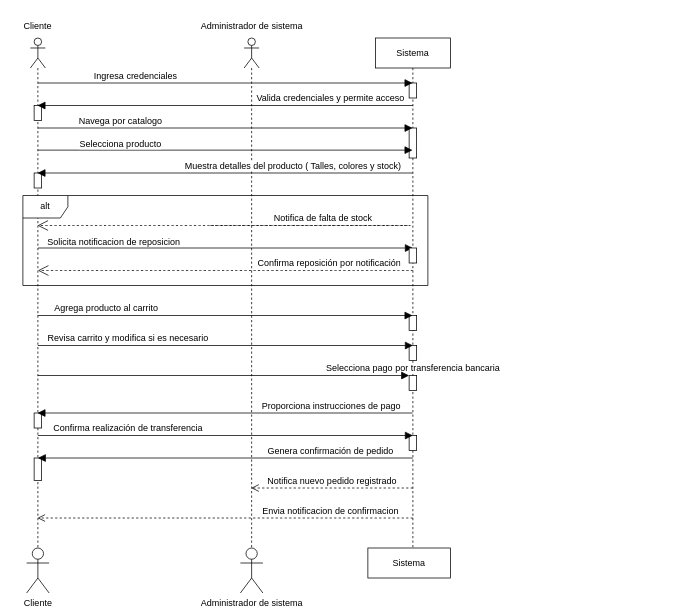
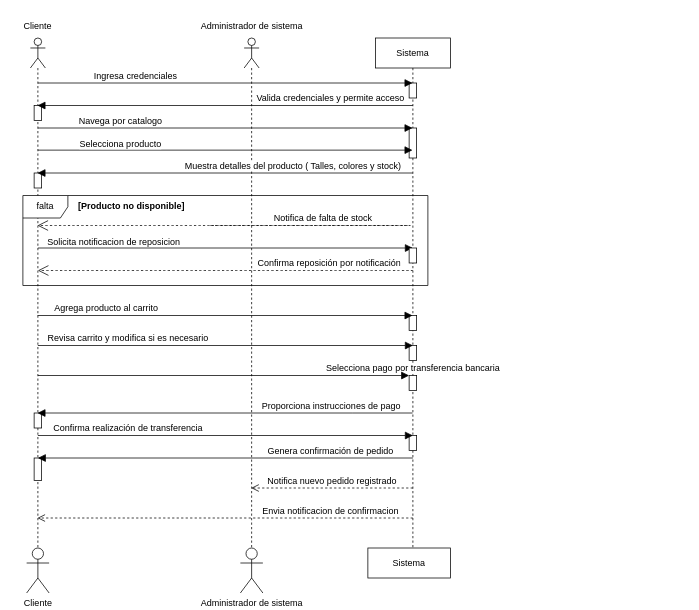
  <mxCell id="0" />
  <mxCell id="1" parent="0" />
  <mxCell id="2" value="" style="shape=umlLifeline;perimeter=lifelinePerimeter;whiteSpace=wrap;html=1;container=1;dropTarget=0;collapsible=0;recursiveResize=0;outlineConnect=0;portConstraint=eastwest;newEdgeStyle={&quot;curved&quot;:0,&quot;rounded&quot;:0};participant=umlActor;" vertex="1" parent="1"><mxGeometry x="325" y="50" width="20" height="680" as="geometry" /></mxCell>
  <mxCell id="3" value="" style="shape=umlLifeline;perimeter=lifelinePerimeter;whiteSpace=wrap;html=1;container=1;dropTarget=0;collapsible=0;recursiveResize=0;outlineConnect=0;portConstraint=eastwest;newEdgeStyle={&quot;curved&quot;:0,&quot;rounded&quot;:0};participant=umlActor;" vertex="1" parent="1"><mxGeometry x="40" y="50" width="20" height="680" as="geometry" /></mxCell>
  <mxCell id="4" value="" style="html=1;points=[[0,0,0,0,5],[0,1,0,0,-5],[1,0,0,0,5],[1,1,0,0,-5]];perimeter=orthogonalPerimeter;outlineConnect=0;targetShapes=umlLifeline;portConstraint=eastwest;newEdgeStyle={&quot;curved&quot;:0,&quot;rounded&quot;:0};" vertex="1" parent="3"><mxGeometry x="5" y="500" width="10" height="20" as="geometry" /></mxCell>
  <mxCell id="5" value="" style="html=1;points=[[0,0,0,0,5],[0,1,0,0,-5],[1,0,0,0,5],[1,1,0,0,-5]];perimeter=orthogonalPerimeter;outlineConnect=0;targetShapes=umlLifeline;portConstraint=eastwest;newEdgeStyle={&quot;curved&quot;:0,&quot;rounded&quot;:0};" vertex="1" parent="3"><mxGeometry x="5" y="90" width="10" height="20" as="geometry" /></mxCell>
  <mxCell id="6" value="" style="html=1;points=[[0,0,0,0,5],[0,1,0,0,-5],[1,0,0,0,5],[1,1,0,0,-5]];perimeter=orthogonalPerimeter;outlineConnect=0;targetShapes=umlLifeline;portConstraint=eastwest;newEdgeStyle={&quot;curved&quot;:0,&quot;rounded&quot;:0};" vertex="1" parent="3"><mxGeometry x="5" y="180" width="10" height="20" as="geometry" /></mxCell>
  <mxCell id="7" value="" style="html=1;points=[[0,0,0,0,5],[0,1,0,0,-5],[1,0,0,0,5],[1,1,0,0,-5]];perimeter=orthogonalPerimeter;outlineConnect=0;targetShapes=umlLifeline;portConstraint=eastwest;newEdgeStyle={&quot;curved&quot;:0,&quot;rounded&quot;:0};" vertex="1" parent="3"><mxGeometry x="5" y="560" width="10" height="30" as="geometry" /></mxCell>
  <mxCell id="8" value="Sistema" style="shape=umlLifeline;perimeter=lifelinePerimeter;whiteSpace=wrap;html=1;container=1;dropTarget=0;collapsible=0;recursiveResize=0;outlineConnect=0;portConstraint=eastwest;newEdgeStyle={&quot;curved&quot;:0,&quot;rounded&quot;:0};" vertex="1" parent="1"><mxGeometry x="500" y="50" width="100" height="680" as="geometry" /></mxCell>
  <mxCell id="9" value="" style="html=1;points=[[0,0,0,0,5],[0,1,0,0,-5],[1,0,0,0,5],[1,1,0,0,-5]];perimeter=orthogonalPerimeter;outlineConnect=0;targetShapes=umlLifeline;portConstraint=eastwest;newEdgeStyle={&quot;curved&quot;:0,&quot;rounded&quot;:0};" vertex="1" parent="8"><mxGeometry x="45" y="60" width="10" height="20" as="geometry" /></mxCell>
  <mxCell id="10" value="" style="html=1;points=[[0,0,0,0,5],[0,1,0,0,-5],[1,0,0,0,5],[1,1,0,0,-5]];perimeter=orthogonalPerimeter;outlineConnect=0;targetShapes=umlLifeline;portConstraint=eastwest;newEdgeStyle={&quot;curved&quot;:0,&quot;rounded&quot;:0};" vertex="1" parent="8"><mxGeometry x="45" y="370" width="10" height="20" as="geometry" /></mxCell>
  <mxCell id="11" value="" style="html=1;points=[[0,0,0,0,5],[0,1,0,0,-5],[1,0,0,0,5],[1,1,0,0,-5]];perimeter=orthogonalPerimeter;outlineConnect=0;targetShapes=umlLifeline;portConstraint=eastwest;newEdgeStyle={&quot;curved&quot;:0,&quot;rounded&quot;:0};" vertex="1" parent="8"><mxGeometry x="45" y="530" width="10" height="20" as="geometry" /></mxCell>
  <mxCell id="12" value="" style="html=1;points=[[0,0,0,0,5],[0,1,0,0,-5],[1,0,0,0,5],[1,1,0,0,-5]];perimeter=orthogonalPerimeter;outlineConnect=0;targetShapes=umlLifeline;portConstraint=eastwest;newEdgeStyle={&quot;curved&quot;:0,&quot;rounded&quot;:0};" vertex="1" parent="8"><mxGeometry x="45" y="120" width="10" height="40" as="geometry" /></mxCell>
  <mxCell id="13" value="" style="html=1;points=[[0,0,0,0,5],[0,1,0,0,-5],[1,0,0,0,5],[1,1,0,0,-5]];perimeter=orthogonalPerimeter;outlineConnect=0;targetShapes=umlLifeline;portConstraint=eastwest;newEdgeStyle={&quot;curved&quot;:0,&quot;rounded&quot;:0};" vertex="1" parent="8"><mxGeometry x="45" y="410" width="10" height="20" as="geometry" /></mxCell>
  <mxCell id="14" value="Ingresa credenciales" style="html=1;verticalAlign=bottom;endArrow=block;curved=0;rounded=0;fontSize=12;startSize=8;endSize=8;" edge="1" parent="1" target="8"><mxGeometry x="-0.479" width="80" relative="1" as="geometry"><mxPoint x="50" y="110" as="sourcePoint" /><mxPoint x="130" y="110" as="targetPoint" /><mxPoint as="offset" /></mxGeometry></mxCell>
  <mxCell id="15" value="Valida credenciales y permite acceso" style="html=1;verticalAlign=bottom;endArrow=block;curved=0;rounded=0;fontSize=12;startSize=8;endSize=8;" edge="1" parent="1" target="3"><mxGeometry x="-0.56" width="80" relative="1" as="geometry"><mxPoint x="550" y="140" as="sourcePoint" /><mxPoint x="440" y="140" as="targetPoint" /><mxPoint as="offset" /></mxGeometry></mxCell>
  <mxCell id="16" value="Navega por catalogo" style="html=1;verticalAlign=bottom;endArrow=block;curved=0;rounded=0;fontSize=12;startSize=8;endSize=8;" edge="1" parent="1" target="8"><mxGeometry x="-0.56" width="80" relative="1" as="geometry"><mxPoint x="50" y="170" as="sourcePoint" /><mxPoint x="130" y="170" as="targetPoint" /><mxPoint as="offset" /></mxGeometry></mxCell>
  <mxCell id="17" value="Selecciona producto" style="html=1;verticalAlign=bottom;endArrow=block;curved=0;rounded=0;fontSize=12;startSize=8;endSize=8;" edge="1" parent="1" target="8"><mxGeometry x="-0.56" width="80" relative="1" as="geometry"><mxPoint x="50" y="199.5" as="sourcePoint" /><mxPoint x="130" y="199.5" as="targetPoint" /><mxPoint y="1" as="offset" /></mxGeometry></mxCell>
  <mxCell id="18" value="Muestra detalles del producto ( Talles, colores y stock)" style="html=1;verticalAlign=bottom;endArrow=block;curved=0;rounded=0;fontSize=12;startSize=8;endSize=8;" edge="1" parent="1" target="3"><mxGeometry x="-0.361" width="80" relative="1" as="geometry"><mxPoint x="550" y="230" as="sourcePoint" /><mxPoint x="500" y="230" as="targetPoint" /><mxPoint as="offset" /></mxGeometry></mxCell>
- <mxCell id="19" value="alt" style="shape=umlFrame;whiteSpace=wrap;html=1;pointerEvents=0;" vertex="1" parent="1"><mxGeometry x="30" y="260" width="540" height="120" as="geometry" /></mxCell>
+ <mxCell id="19" value="falta" style="shape=umlFrame;whiteSpace=wrap;html=1;pointerEvents=0;" vertex="1" parent="1"><mxGeometry x="30" y="260" width="540" height="120" as="geometry" /></mxCell>
  <mxCell id="20" value="Notifica de falta de stock" style="endArrow=open;endSize=12;dashed=1;html=1;rounded=0;fontSize=12;curved=1;" edge="1" parent="1" target="3"><mxGeometry x="0.489" y="-10" width="160" relative="1" as="geometry"><mxPoint x="280" y="300" as="sourcePoint" /><mxPoint x="280" y="300" as="targetPoint" /><Array as="points"><mxPoint x="910" y="300" /></Array><mxPoint as="offset" /></mxGeometry></mxCell>
  <mxCell id="21" value="Solicita notificacion de reposicion" style="html=1;verticalAlign=bottom;endArrow=block;curved=0;rounded=0;fontSize=12;startSize=8;endSize=8;" edge="1" parent="1"><mxGeometry x="-0.598" width="80" relative="1" as="geometry"><mxPoint x="50" y="330" as="sourcePoint" /><mxPoint x="550" y="330" as="targetPoint" /><mxPoint y="1" as="offset" /></mxGeometry></mxCell>
  <mxCell id="22" value="Confirma reposición por notificación&lt;span style=&quot;background-color: light-dark(#ffffff, var(--ge-dark-color, #121212)); color: light-dark(rgb(0, 0, 0), rgb(255, 255, 255));&quot;&gt;&amp;nbsp;&lt;/span&gt;" style="endArrow=open;endSize=12;dashed=1;html=1;rounded=0;fontSize=12;curved=1;" edge="1" parent="1"><mxGeometry x="-0.56" y="-10" width="160" relative="1" as="geometry"><mxPoint x="550" y="360" as="sourcePoint" /><mxPoint x="50" y="360" as="targetPoint" /><mxPoint as="offset" /></mxGeometry></mxCell>
  <mxCell id="23" value="Agrega producto al carrito" style="html=1;verticalAlign=bottom;endArrow=block;curved=0;rounded=0;fontSize=12;startSize=8;endSize=8;" edge="1" parent="1" target="8"><mxGeometry x="-0.638" width="80" relative="1" as="geometry"><mxPoint x="49.5" y="420" as="sourcePoint" /><mxPoint x="370" y="420" as="targetPoint" /><mxPoint as="offset" /></mxGeometry></mxCell>
  <mxCell id="24" value="Revisa carrito y modifica si es necesario" style="html=1;verticalAlign=bottom;endArrow=block;curved=0;rounded=0;fontSize=12;startSize=8;endSize=8;" edge="1" parent="1"><mxGeometry x="-0.52" width="80" relative="1" as="geometry"><mxPoint x="50" y="460" as="sourcePoint" /><mxPoint x="550" y="460" as="targetPoint" /><mxPoint as="offset" /></mxGeometry></mxCell>
  <mxCell id="25" value="Selecciona pago por transferencia bancaria" style="html=1;verticalAlign=bottom;endArrow=block;curved=0;rounded=0;fontSize=12;startSize=8;endSize=8;" edge="1" parent="1" source="39"><mxGeometry x="-0.52" width="80" relative="1" as="geometry"><mxPoint x="50" y="500" as="sourcePoint" /><mxPoint x="550" y="500" as="targetPoint" /><mxPoint as="offset" /></mxGeometry></mxCell>
  <mxCell id="26" value="Proporciona instrucciones de pago" style="html=1;verticalAlign=bottom;endArrow=block;curved=0;rounded=0;fontSize=12;startSize=8;endSize=8;" edge="1" parent="1" source="8" target="3"><mxGeometry x="-0.562" width="80" relative="1" as="geometry"><mxPoint x="290" y="460" as="sourcePoint" /><mxPoint x="290" y="460" as="targetPoint" /><Array as="points"><mxPoint x="470" y="550" /></Array><mxPoint as="offset" /></mxGeometry></mxCell>
  <mxCell id="27" value="Confirma realización de transferencia" style="html=1;verticalAlign=bottom;endArrow=block;curved=0;rounded=0;fontSize=12;startSize=8;endSize=8;" edge="1" parent="1"><mxGeometry x="-0.52" width="80" relative="1" as="geometry"><mxPoint x="50" y="580" as="sourcePoint" /><mxPoint x="550" y="580" as="targetPoint" /><mxPoint as="offset" /></mxGeometry></mxCell>
  <mxCell id="28" value="Genera confirmación de pedido" style="html=1;verticalAlign=bottom;endArrow=block;curved=0;rounded=0;fontSize=12;startSize=8;endSize=8;" edge="1" parent="1"><mxGeometry x="-0.56" width="80" relative="1" as="geometry"><mxPoint x="550" y="610" as="sourcePoint" /><mxPoint x="50" y="610" as="targetPoint" /><mxPoint as="offset" /></mxGeometry></mxCell>
  <mxCell id="29" value="Notifica nuevo pedido registrado" style="html=1;verticalAlign=bottom;endArrow=open;dashed=1;endSize=8;curved=0;rounded=0;fontSize=12;" edge="1" parent="1" target="2"><mxGeometry relative="1" as="geometry"><mxPoint x="550" y="650" as="sourcePoint" /><mxPoint x="470" y="650" as="targetPoint" /></mxGeometry></mxCell>
  <mxCell id="30" value="Envia notificacion de confirmacion" style="html=1;verticalAlign=bottom;endArrow=open;dashed=1;endSize=8;curved=0;rounded=0;fontSize=12;" edge="1" parent="1" target="3"><mxGeometry x="-0.56" relative="1" as="geometry"><mxPoint x="550" y="690" as="sourcePoint" /><mxPoint x="470" y="690" as="targetPoint" /><mxPoint as="offset" /></mxGeometry></mxCell>
  <mxCell id="31" value="" style="html=1;points=[[0,0,0,0,5],[0,1,0,0,-5],[1,0,0,0,5],[1,1,0,0,-5]];perimeter=orthogonalPerimeter;outlineConnect=0;targetShapes=umlLifeline;portConstraint=eastwest;newEdgeStyle={&quot;curved&quot;:0,&quot;rounded&quot;:0};" vertex="1" parent="1"><mxGeometry x="545" y="330" width="10" height="20" as="geometry" /></mxCell>
  <mxCell id="32" value="Cliente" style="shape=umlActor;verticalLabelPosition=bottom;verticalAlign=top;html=1;" vertex="1" parent="1"><mxGeometry x="35" y="730" width="30" height="60" as="geometry" /></mxCell>
  <mxCell id="33" value="Administrador de sistema" style="shape=umlActor;verticalLabelPosition=bottom;verticalAlign=top;html=1;" vertex="1" parent="1"><mxGeometry x="320" y="730" width="30" height="60" as="geometry" /></mxCell>
  <mxCell id="34" value="Sistema" style="html=1;whiteSpace=wrap;" vertex="1" parent="1"><mxGeometry x="490" y="730" width="110" height="40" as="geometry" /></mxCell>
+ <mxCell id="35" value="&lt;b&gt;[Producto no disponible]&lt;/b&gt;" style="text;html=1;align=center;verticalAlign=middle;whiteSpace=wrap;rounded=0;" vertex="1" parent="1"><mxGeometry x="90" y="260" width="170" height="30" as="geometry" /></mxCell>
  <mxCell id="36" value="Cliente" style="text;html=1;align=center;verticalAlign=middle;whiteSpace=wrap;rounded=0;" vertex="1" parent="1"><mxGeometry x="20" y="20" width="60" height="30" as="geometry" /></mxCell>
  <mxCell id="37" value="Administrador de sistema" style="text;html=1;align=center;verticalAlign=middle;whiteSpace=wrap;rounded=0;" vertex="1" parent="1"><mxGeometry x="248" y="20" width="175" height="30" as="geometry" /></mxCell>
  <mxCell id="38" value="" style="html=1;verticalAlign=bottom;endArrow=block;curved=0;rounded=0;fontSize=12;startSize=8;endSize=8;" edge="1" parent="1" target="39"><mxGeometry x="-0.52" width="80" relative="1" as="geometry"><mxPoint x="50" y="500" as="sourcePoint" /><mxPoint x="550" y="500" as="targetPoint" /><mxPoint as="offset" /></mxGeometry></mxCell>
  <mxCell id="39" value="" style="html=1;points=[[0,0,0,0,5],[0,1,0,0,-5],[1,0,0,0,5],[1,1,0,0,-5]];perimeter=orthogonalPerimeter;outlineConnect=0;targetShapes=umlLifeline;portConstraint=eastwest;newEdgeStyle={&quot;curved&quot;:0,&quot;rounded&quot;:0};" vertex="1" parent="1"><mxGeometry x="545" y="500" width="10" height="20" as="geometry" /></mxCell>
